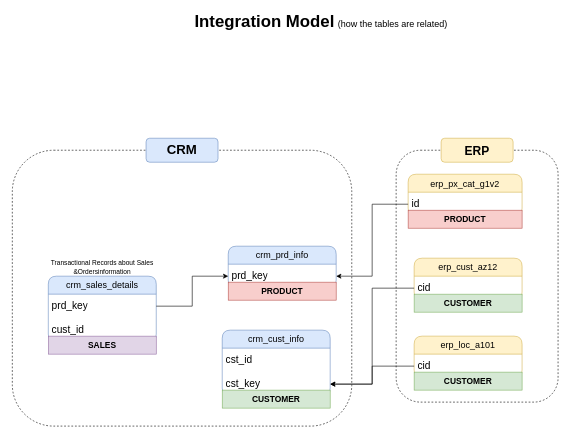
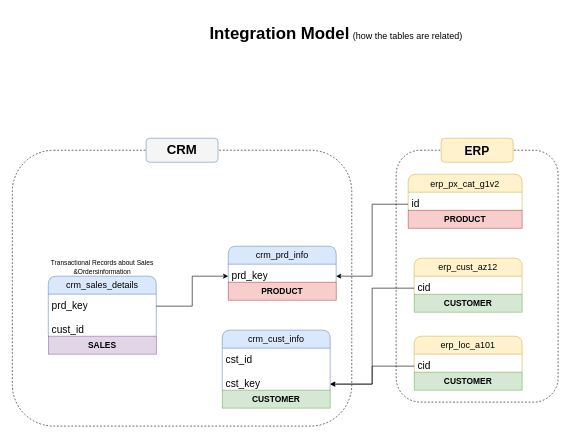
  <mxCell id="0" />
  <mxCell id="1" parent="0" />
- <mxCell id="2" value="&lt;font style=&quot;&quot;&gt;&lt;b style=&quot;&quot;&gt;&lt;font style=&quot;&quot;&gt;&lt;font style=&quot;font-size: 28px;&quot;&gt;Integration Model&lt;/font&gt;&lt;span style=&quot;font-size: 21px;&quot;&gt;&amp;nbsp;&lt;/span&gt;&lt;/font&gt;&lt;/b&gt;&lt;font style=&quot;font-size: 15px;&quot;&gt;(how the tables are related)&lt;/font&gt;&lt;/font&gt;" style="text;html=1;align=center;verticalAlign=middle;whiteSpace=wrap;rounded=0;" parent="1" vertex="1"><mxGeometry x="260" y="20" width="550" height="30" as="geometry" /></mxCell>
+ <mxCell id="2" value="&lt;font style=&quot;&quot;&gt;&lt;b style=&quot;&quot;&gt;&lt;font style=&quot;&quot;&gt;&lt;font style=&quot;font-size: 28px;&quot;&gt;Integration Model&lt;/font&gt;&lt;span style=&quot;font-size: 21px;&quot;&gt;&amp;nbsp;&lt;/span&gt;&lt;/font&gt;&lt;/b&gt;&lt;font style=&quot;font-size: 15px;&quot;&gt;(how the tables are related)&lt;/font&gt;&lt;/font&gt;" style="text;html=1;align=center;verticalAlign=middle;whiteSpace=wrap;rounded=0;" parent="1" vertex="1"><mxGeometry x="285" y="40" width="550" height="30" as="geometry" /></mxCell>
  <mxCell id="3" value="&lt;font&gt;crm_cust_info&lt;/font&gt;" style="swimlane;fontStyle=0;childLayout=stackLayout;horizontal=1;startSize=30;horizontalStack=0;resizeParent=1;resizeParentMax=0;resizeLast=0;collapsible=1;marginBottom=0;whiteSpace=wrap;html=1;fillColor=#dae8fc;strokeColor=#6c8ebf;strokeWidth=1;gradientColor=none;swimlaneFillColor=none;swimlaneLine=1;rounded=1;fontSize=15;" parent="1" vertex="1"><mxGeometry x="370" y="550" width="180" height="110" as="geometry" /></mxCell>
  <mxCell id="4" value="&lt;font style=&quot;font-size: 17px;&quot;&gt;cst_id&lt;/font&gt;" style="text;strokeColor=none;fillColor=none;align=left;verticalAlign=middle;spacingLeft=4;spacingRight=4;overflow=hidden;points=[[0,0.5],[1,0.5]];portConstraint=eastwest;rotatable=0;whiteSpace=wrap;html=1;rounded=0;shadow=0;glass=0;strokeWidth=13;" parent="3" vertex="1"><mxGeometry y="30" width="180" height="40" as="geometry" /></mxCell>
  <mxCell id="5" value="&lt;font style=&quot;font-size: 17px;&quot;&gt;cst_key&lt;/font&gt;" style="text;strokeColor=none;fillColor=none;align=left;verticalAlign=middle;spacingLeft=4;spacingRight=4;overflow=hidden;points=[[0,0.5],[1,0.5]];portConstraint=eastwest;rotatable=0;whiteSpace=wrap;html=1;rounded=0;shadow=0;glass=0;strokeWidth=13;" parent="3" vertex="1"><mxGeometry y="70" width="180" height="40" as="geometry" /></mxCell>
  <mxCell id="6" value="&lt;font&gt;crm_prd_info&lt;/font&gt;" style="swimlane;fontStyle=0;childLayout=stackLayout;horizontal=1;startSize=30;horizontalStack=0;resizeParent=1;resizeParentMax=0;resizeLast=0;collapsible=1;marginBottom=0;whiteSpace=wrap;html=1;fillColor=#dae8fc;strokeColor=#6c8ebf;strokeWidth=1;gradientColor=none;swimlaneFillColor=none;swimlaneLine=1;rounded=1;fontSize=15;" parent="1" vertex="1"><mxGeometry x="380" y="410" width="180" height="70" as="geometry" /></mxCell>
  <mxCell id="7" value="&lt;font style=&quot;font-size: 17px;&quot;&gt;prd_key&lt;/font&gt;" style="text;strokeColor=none;fillColor=none;align=left;verticalAlign=middle;spacingLeft=4;spacingRight=4;overflow=hidden;points=[[0,0.5],[1,0.5]];portConstraint=eastwest;rotatable=0;whiteSpace=wrap;html=1;rounded=0;shadow=0;glass=0;strokeWidth=13;" parent="6" vertex="1"><mxGeometry y="30" width="180" height="40" as="geometry" /></mxCell>
  <mxCell id="8" value="&lt;font&gt;crm_sales_details&lt;/font&gt;" style="swimlane;fontStyle=0;childLayout=stackLayout;horizontal=1;startSize=30;horizontalStack=0;resizeParent=1;resizeParentMax=0;resizeLast=0;collapsible=1;marginBottom=0;whiteSpace=wrap;html=1;fillColor=#dae8fc;strokeColor=#6c8ebf;strokeWidth=1;gradientColor=none;swimlaneFillColor=none;swimlaneLine=1;rounded=1;fontSize=15;" parent="1" vertex="1"><mxGeometry x="80" y="460" width="180" height="110" as="geometry" /></mxCell>
  <mxCell id="9" value="&lt;span style=&quot;font-size: 17px;&quot;&gt;prd_key&lt;/span&gt;" style="text;strokeColor=none;fillColor=none;align=left;verticalAlign=middle;spacingLeft=4;spacingRight=4;overflow=hidden;points=[[0,0.5],[1,0.5]];portConstraint=eastwest;rotatable=0;whiteSpace=wrap;html=1;rounded=0;shadow=0;glass=0;strokeWidth=13;" parent="8" vertex="1"><mxGeometry y="30" width="180" height="40" as="geometry" /></mxCell>
  <mxCell id="10" value="&lt;span style=&quot;font-size: 17px;&quot;&gt;cust_id&lt;/span&gt;" style="text;strokeColor=none;fillColor=none;align=left;verticalAlign=middle;spacingLeft=4;spacingRight=4;overflow=hidden;points=[[0,0.5],[1,0.5]];portConstraint=eastwest;rotatable=0;whiteSpace=wrap;html=1;rounded=0;shadow=0;glass=0;strokeWidth=13;" parent="8" vertex="1"><mxGeometry y="70" width="180" height="40" as="geometry" /></mxCell>
  <mxCell id="11" value="&lt;font style=&quot;font-size: 11px;&quot;&gt;Transactional Records about Sales &amp;amp;Ordersinformation&lt;/font&gt;" style="text;html=1;align=center;verticalAlign=middle;whiteSpace=wrap;rounded=0;" parent="1" vertex="1"><mxGeometry x="80" y="430" width="180" height="30" as="geometry" /></mxCell>
  <mxCell id="12" style="edgeStyle=orthogonalEdgeStyle;rounded=0;orthogonalLoop=1;jettySize=auto;html=1;entryX=0;entryY=0.5;entryDx=0;entryDy=0;" parent="1" source="9" target="7" edge="1"><mxGeometry relative="1" as="geometry" /></mxCell>
  <mxCell id="13" value="&lt;font&gt;erp_cust_az12&lt;/font&gt;" style="swimlane;fontStyle=0;childLayout=stackLayout;horizontal=1;startSize=30;horizontalStack=0;resizeParent=1;resizeParentMax=0;resizeLast=0;collapsible=1;marginBottom=0;whiteSpace=wrap;html=1;fillColor=#fff2cc;strokeColor=#d6b656;strokeWidth=1;swimlaneFillColor=none;swimlaneLine=1;rounded=1;fontSize=15;" parent="1" vertex="1"><mxGeometry x="690" y="430" width="180" height="70" as="geometry" /></mxCell>
  <mxCell id="14" value="&lt;font style=&quot;font-size: 17px;&quot;&gt;cid&lt;/font&gt;" style="text;strokeColor=none;fillColor=none;align=left;verticalAlign=middle;spacingLeft=4;spacingRight=4;overflow=hidden;points=[[0,0.5],[1,0.5]];portConstraint=eastwest;rotatable=0;whiteSpace=wrap;html=1;rounded=0;shadow=0;glass=0;strokeWidth=13;" parent="13" vertex="1"><mxGeometry y="30" width="180" height="40" as="geometry" /></mxCell>
  <mxCell id="15" value="&lt;font&gt;erp_loc_a101&lt;/font&gt;" style="swimlane;fontStyle=0;childLayout=stackLayout;horizontal=1;startSize=30;horizontalStack=0;resizeParent=1;resizeParentMax=0;resizeLast=0;collapsible=1;marginBottom=0;whiteSpace=wrap;html=1;fillColor=#fff2cc;strokeColor=#d6b656;strokeWidth=1;swimlaneFillColor=none;swimlaneLine=1;rounded=1;fontSize=15;" parent="1" vertex="1"><mxGeometry x="690" y="560" width="180" height="70" as="geometry" /></mxCell>
  <mxCell id="16" value="&lt;font style=&quot;font-size: 17px;&quot;&gt;cid&lt;/font&gt;" style="text;strokeColor=none;fillColor=none;align=left;verticalAlign=middle;spacingLeft=4;spacingRight=4;overflow=hidden;points=[[0,0.5],[1,0.5]];portConstraint=eastwest;rotatable=0;whiteSpace=wrap;html=1;rounded=0;shadow=0;glass=0;strokeWidth=13;" parent="15" vertex="1"><mxGeometry y="30" width="180" height="40" as="geometry" /></mxCell>
  <mxCell id="17" value="&lt;font&gt;erp_px_cat_g1v2&lt;/font&gt;" style="swimlane;fontStyle=0;childLayout=stackLayout;horizontal=1;startSize=30;horizontalStack=0;resizeParent=1;resizeParentMax=0;resizeLast=0;collapsible=1;marginBottom=0;whiteSpace=wrap;html=1;fillColor=#fff2cc;strokeColor=#d6b656;strokeWidth=1;swimlaneFillColor=none;swimlaneLine=1;rounded=1;fontSize=15;" parent="1" vertex="1"><mxGeometry x="680" y="290" width="190" height="70" as="geometry" /></mxCell>
  <mxCell id="18" value="&lt;font style=&quot;font-size: 17px;&quot;&gt;id&lt;/font&gt;" style="text;strokeColor=none;fillColor=none;align=left;verticalAlign=middle;spacingLeft=4;spacingRight=4;overflow=hidden;points=[[0,0.5],[1,0.5]];portConstraint=eastwest;rotatable=0;whiteSpace=wrap;html=1;rounded=0;shadow=0;glass=0;strokeWidth=13;" parent="17" vertex="1"><mxGeometry y="30" width="190" height="40" as="geometry" /></mxCell>
  <mxCell id="19" style="edgeStyle=orthogonalEdgeStyle;rounded=0;orthogonalLoop=1;jettySize=auto;html=1;entryX=1;entryY=0.5;entryDx=0;entryDy=0;" parent="1" source="18" target="7" edge="1"><mxGeometry relative="1" as="geometry" /></mxCell>
  <mxCell id="20" style="edgeStyle=orthogonalEdgeStyle;rounded=0;orthogonalLoop=1;jettySize=auto;html=1;entryX=1;entryY=0.5;entryDx=0;entryDy=0;" parent="1" source="14" target="5" edge="1"><mxGeometry relative="1" as="geometry" /></mxCell>
  <mxCell id="21" style="edgeStyle=orthogonalEdgeStyle;rounded=0;orthogonalLoop=1;jettySize=auto;html=1;entryX=1;entryY=0.5;entryDx=0;entryDy=0;" parent="1" source="16" target="5" edge="1"><mxGeometry relative="1" as="geometry" /></mxCell>
  <mxCell id="22" value="" style="rounded=1;whiteSpace=wrap;html=1;fillColor=none;dashed=1;" parent="1" vertex="1"><mxGeometry x="20" y="250" width="566" height="460" as="geometry" /></mxCell>
- <mxCell id="23" value="&lt;b&gt;&lt;font style=&quot;font-size: 22px;&quot;&gt;CRM&lt;/font&gt;&lt;/b&gt;" style="rounded=1;whiteSpace=wrap;html=1;fillColor=#dae8fc;strokeColor=#6c8ebf;" parent="1" vertex="1"><mxGeometry x="243" y="230" width="120" height="40" as="geometry" /></mxCell>
+ <mxCell id="23" value="&lt;b&gt;&lt;font style=&quot;font-size: 22px;&quot;&gt;CRM&lt;/font&gt;&lt;/b&gt;" style="rounded=1;whiteSpace=wrap;html=1;fillColor=#f5f5f5;strokeColor=#6c8ebf;" parent="1" vertex="1"><mxGeometry x="243" y="230" width="120" height="40" as="geometry" /></mxCell>
  <mxCell id="24" value="" style="rounded=1;whiteSpace=wrap;html=1;fillColor=none;dashed=1;" parent="1" vertex="1"><mxGeometry x="660" y="250" width="270" height="420" as="geometry" /></mxCell>
  <mxCell id="25" value="&lt;font style=&quot;font-size: 20px;&quot;&gt;&lt;b&gt;ERP&lt;/b&gt;&lt;/font&gt;" style="rounded=1;whiteSpace=wrap;html=1;fillColor=#fff2cc;strokeColor=#d6b656;" parent="1" vertex="1"><mxGeometry x="735" y="230" width="120" height="40" as="geometry" /></mxCell>
  <mxCell id="26" value="&lt;font style=&quot;font-size: 14px;&quot;&gt;&lt;b&gt;PRODUCT&lt;/b&gt;&lt;/font&gt;" style="rounded=0;whiteSpace=wrap;html=1;fillColor=#f8cecc;strokeColor=#b85450;" vertex="1" parent="1"><mxGeometry x="380" y="470" width="180" height="30" as="geometry" /></mxCell>
  <mxCell id="27" value="&lt;font style=&quot;font-size: 14px;&quot;&gt;&lt;b&gt;PRODUCT&lt;/b&gt;&lt;/font&gt;" style="rounded=0;whiteSpace=wrap;html=1;fillColor=#f8cecc;strokeColor=#b85450;" vertex="1" parent="1"><mxGeometry x="680" y="350" width="190" height="30" as="geometry" /></mxCell>
  <mxCell id="28" value="&lt;font style=&quot;font-size: 14px;&quot;&gt;&lt;b&gt;CUSTOMER&lt;/b&gt;&lt;/font&gt;" style="rounded=0;whiteSpace=wrap;html=1;fillColor=#d5e8d4;strokeColor=#82b366;" vertex="1" parent="1"><mxGeometry x="370" y="650" width="180" height="30" as="geometry" /></mxCell>
  <mxCell id="29" value="&lt;font style=&quot;font-size: 14px;&quot;&gt;&lt;b&gt;CUSTOMER&lt;/b&gt;&lt;/font&gt;" style="rounded=0;whiteSpace=wrap;html=1;fillColor=#d5e8d4;strokeColor=#82b366;" vertex="1" parent="1"><mxGeometry x="690" y="490" width="180" height="30" as="geometry" /></mxCell>
  <mxCell id="30" value="&lt;font style=&quot;font-size: 14px;&quot;&gt;&lt;b&gt;CUSTOMER&lt;/b&gt;&lt;/font&gt;" style="rounded=0;whiteSpace=wrap;html=1;fillColor=#d5e8d4;strokeColor=#82b366;" vertex="1" parent="1"><mxGeometry x="690" y="620" width="180" height="30" as="geometry" /></mxCell>
  <mxCell id="31" value="&lt;font style=&quot;font-size: 14px;&quot;&gt;&lt;b&gt;SALES&lt;/b&gt;&lt;/font&gt;" style="rounded=0;whiteSpace=wrap;html=1;fillColor=#e1d5e7;strokeColor=#9673a6;" vertex="1" parent="1"><mxGeometry x="80" y="560" width="180" height="30" as="geometry" /></mxCell>
